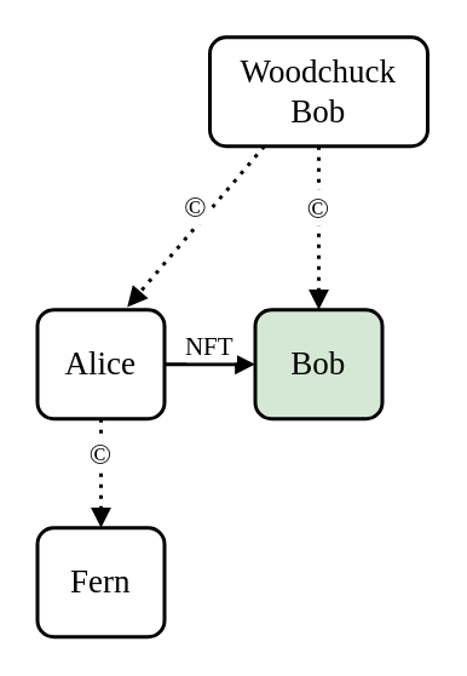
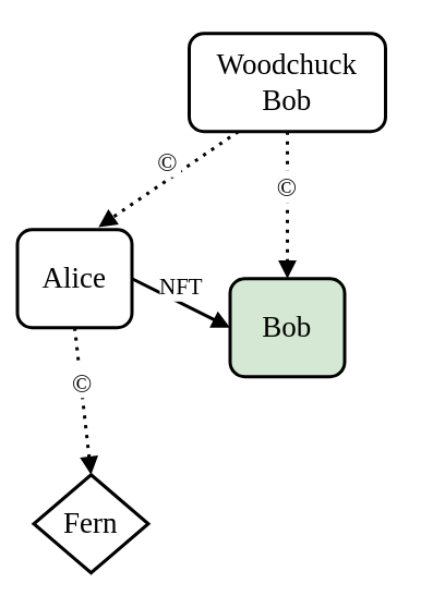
  <mxCell id="0" />
  <mxCell id="1" parent="0" />
  <mxCell id="2" value="©" style="edgeStyle=none;rounded=0;orthogonalLoop=1;jettySize=auto;html=0;entryX=0.707;entryY=-0.025;entryDx=0;entryDy=0;fontFamily=Georgia;fontSize=16;endArrow=block;endFill=1;strokeWidth=2;dashed=1;dashPattern=1 2;verticalAlign=bottom;exitX=0.25;exitY=1;exitDx=0;exitDy=0;entryPerimeter=0;" edge="1" parent="1" source="3" target="5"><mxGeometry relative="1" as="geometry"><mxPoint x="160" y="90" as="sourcePoint" /></mxGeometry></mxCell>
  <mxCell id="3" value="&lt;font style=&quot;font-size: 18px&quot;&gt;Woodchuck Bob&lt;/font&gt;" style="rounded=1;whiteSpace=wrap;html=1;fontFamily=Georgia;strokeWidth=2;" vertex="1" parent="1"><mxGeometry x="115" y="20" width="120" height="60" as="geometry" /></mxCell>
  <mxCell id="4" value="NFT" style="edgeStyle=none;rounded=0;orthogonalLoop=1;jettySize=auto;html=0;exitX=1;exitY=0.5;exitDx=0;exitDy=0;entryX=0;entryY=0.5;entryDx=0;entryDy=0;fontFamily=Georgia;fontSize=14;endArrow=block;endFill=1;strokeWidth=2;verticalAlign=bottom;" edge="1" parent="1" source="5" target="6"><mxGeometry relative="1" as="geometry" /></mxCell>
- <mxCell id="5" value="&lt;font style=&quot;font-size: 18px&quot;&gt;Alice&lt;/font&gt;" style="rounded=1;whiteSpace=wrap;html=1;fontFamily=Georgia;fontSize=12;strokeWidth=2;" vertex="1" parent="1"><mxGeometry x="20" y="170" width="70" height="60" as="geometry" /></mxCell>
+ <mxCell id="5" value="&lt;font style=&quot;font-size: 18px&quot;&gt;Alice&lt;/font&gt;" style="rounded=1;whiteSpace=wrap;html=1;fontFamily=Georgia;fontSize=12;strokeWidth=2;" vertex="1" parent="1"><mxGeometry x="10" y="140" width="70" height="60" as="geometry" /></mxCell>
  <mxCell id="6" value="&lt;font style=&quot;font-size: 18px&quot;&gt;Bob&lt;/font&gt;" style="rounded=1;whiteSpace=wrap;html=1;fontFamily=Georgia;fontSize=12;strokeWidth=2;fillColor=#d5e8d4;" vertex="1" parent="1"><mxGeometry x="140" y="170" width="70" height="60" as="geometry" /></mxCell>
- <mxCell id="7" value="&lt;font style=&quot;font-size: 18px&quot;&gt;Fern&lt;/font&gt;" style="rounded=1;whiteSpace=wrap;html=1;fontFamily=Georgia;fontSize=12;strokeWidth=2;" vertex="1" parent="1"><mxGeometry x="20" y="290" width="70" height="60" as="geometry" /></mxCell>
+ <mxCell id="7" value="&lt;font style=&quot;font-size: 18px&quot;&gt;Fern&lt;/font&gt;" style="rhombus;whiteSpace=wrap;html=1;fontFamily=Georgia;fontSize=12;strokeWidth=2;" vertex="1" parent="1"><mxGeometry x="20" y="290" width="70" height="60" as="geometry" /></mxCell>
  <mxCell id="8" value="©" style="edgeStyle=none;rounded=0;orthogonalLoop=1;jettySize=auto;html=0;entryX=0.5;entryY=0;entryDx=0;entryDy=0;fontFamily=Georgia;fontSize=16;endArrow=block;endFill=1;strokeWidth=2;dashed=1;dashPattern=1 2;verticalAlign=bottom;exitX=0.5;exitY=1;exitDx=0;exitDy=0;" edge="1" parent="1" source="3" target="6"><mxGeometry relative="1" as="geometry"><mxPoint x="155" y="90" as="sourcePoint" /><mxPoint x="65" y="180" as="targetPoint" /></mxGeometry></mxCell>
  <mxCell id="9" value="©" style="edgeStyle=none;rounded=0;orthogonalLoop=1;jettySize=auto;html=0;entryX=0.5;entryY=0;entryDx=0;entryDy=0;fontFamily=Georgia;fontSize=16;endArrow=block;endFill=1;strokeWidth=2;dashed=1;dashPattern=1 2;verticalAlign=bottom;exitX=0.5;exitY=1;exitDx=0;exitDy=0;" edge="1" parent="1" source="5" target="7"><mxGeometry relative="1" as="geometry"><mxPoint x="165" y="100" as="sourcePoint" /><mxPoint x="75" y="190" as="targetPoint" /></mxGeometry></mxCell>
